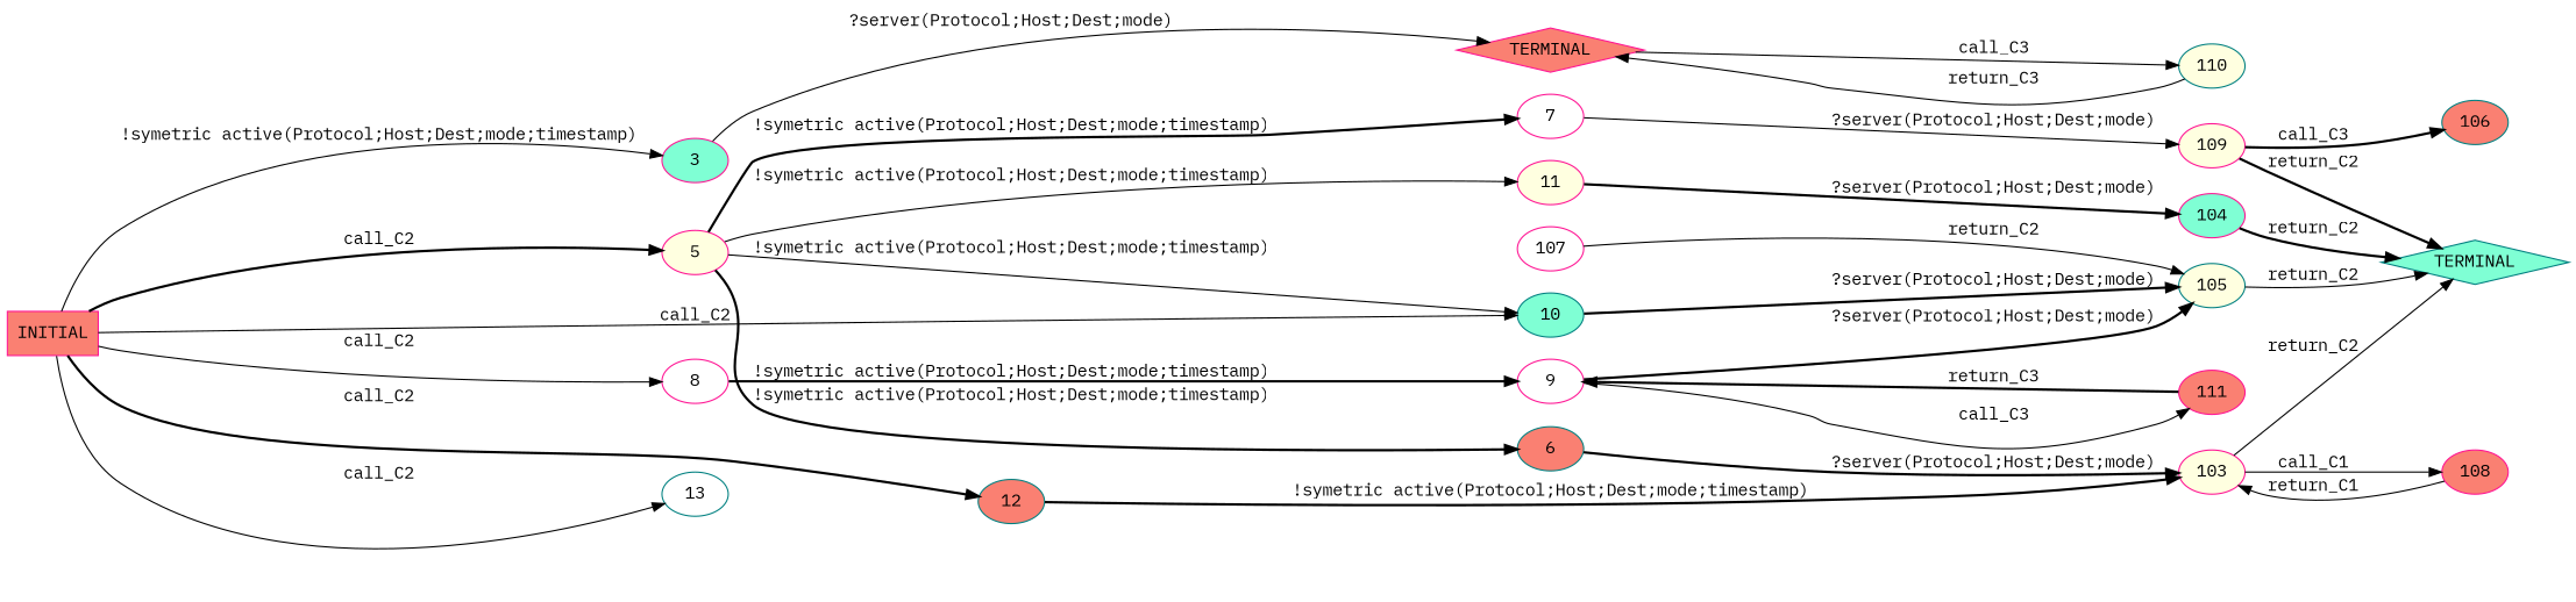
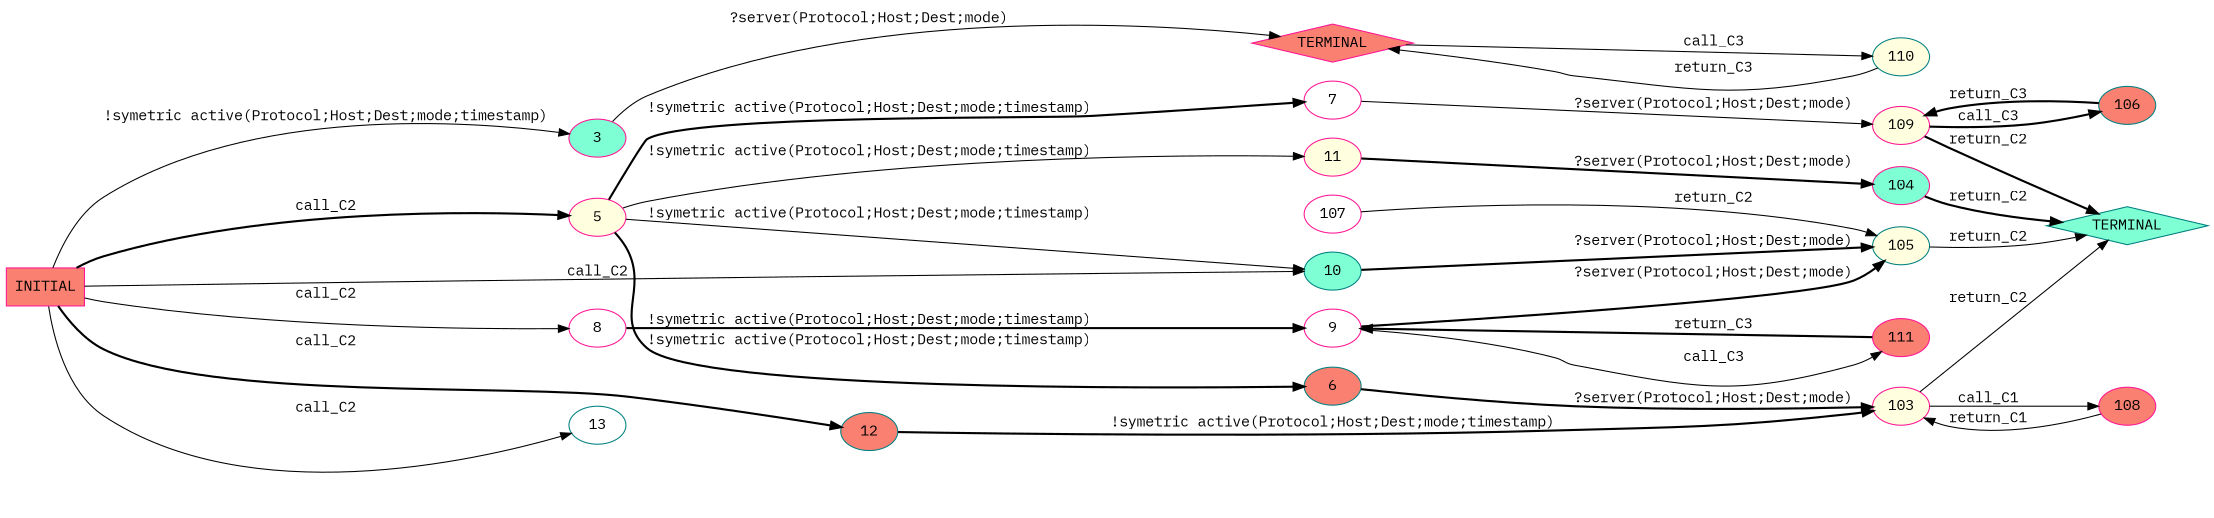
  digraph {
    fontname="IBM Plex Mono"
    rankdir=LR
    node [color=deeppink fillcolor=salmon fontname="IBM Plex Mono" style=filled]
    edge [fontname="IBM Plex Mono" style=solid]
    n1 [label=INITIAL shape=box]
    n2 [fillcolor=aquamarine label=3]
    n3 [fillcolor=lightyellow label=5]
    n4 [fillcolor=white label=8]
    n5 [color=teal fillcolor=aquamarine label=10]
    n6 [color=teal label=12]
    n7 [color=teal fillcolor=white label=13]
    n8 [label=TERMINAL shape=diamond]
    n9 [color=teal label=6]
    n10 [fillcolor=white label=7]
    n11 [fillcolor=lightyellow label=11]
    n12 [fillcolor=white label=9]
    n13 [color=teal fillcolor=lightyellow label=105]
    n14 [fillcolor=lightyellow label=103]
    n15 [color=teal fillcolor=lightyellow label=110]
    n16 [color=teal fillcolor=aquamarine label=TERMINAL shape=diamond]
    n17 [fillcolor=lightyellow label=109]
    n18 [fillcolor=aquamarine label=104]
    n19 [label=108]
    n20 [color=teal label=106]
    n21 [label=111]
    n22 [fillcolor=white label=107]
    n1 -> n2 [label="!symetric active(Protocol;Host;Dest;mode;timestamp)"]
    n1 -> n3 [label=call_C2 style=bold]
    n1 -> n4 [label=call_C2]
    n1 -> n5 [label=call_C2]
    n1 -> n6 [label=call_C2 style=bold]
    n1 -> n7 [label=call_C2]
    n2 -> n8 [label="?server(Protocol;Host;Dest;mode)"]
    n3 -> n5 [label="!symetric active(Protocol;Host;Dest;mode;timestamp)"]
    n3 -> n9 [label="!symetric active(Protocol;Host;Dest;mode;timestamp)" style=bold]
    n3 -> n10 [label="!symetric active(Protocol;Host;Dest;mode;timestamp)" style=bold]
    n3 -> n11 [label="!symetric active(Protocol;Host;Dest;mode;timestamp)"]
    n4 -> n12 [label="!symetric active(Protocol;Host;Dest;mode;timestamp)" style=bold]
    n5 -> n13 [label="?server(Protocol;Host;Dest;mode)" style=bold]
    n6 -> n14 [label="!symetric active(Protocol;Host;Dest;mode;timestamp)" style=bold]
    n8 -> n15 [label=call_C3]
    n9 -> n14 [label="?server(Protocol;Host;Dest;mode)" style=bold]
    n10 -> n17 [label="?server(Protocol;Host;Dest;mode)"]
    n11 -> n18 [label="?server(Protocol;Host;Dest;mode)" style=bold]
    n12 -> n13 [label="?server(Protocol;Host;Dest;mode)" style=bold]
    n12 -> n21 [label=call_C3]
    n13 -> n16 [label=return_C2]
    n14 -> n16 [label=return_C2]
    n14 -> n19 [label=call_C1]
    n15 -> n8 [label=return_C3]
    n17 -> n16 [label=return_C2 style=bold]
    n17 -> n20 [label=call_C3 style=bold]
    n18 -> n16 [label=return_C2 style=bold]
    n19 -> n14 [label=return_C1]
+   n20 -> n17 [label=return_C3 style=bold]
    n21 -> n12 [label=return_C3 style=bold]
    n22 -> n13 [label=return_C2]
  }
